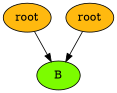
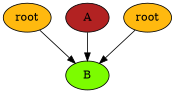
  digraph {
    node [fillcolor=darkgoldenrod1 style=filled]
    n1 [label=root]
    n2 [fillcolor=lawngreen label=B]
+   n3 [fillcolor=firebrick label=A]
    n4 [label=root]
    n1 -> n2
+   n3 -> n2
    n4 -> n2
  }
